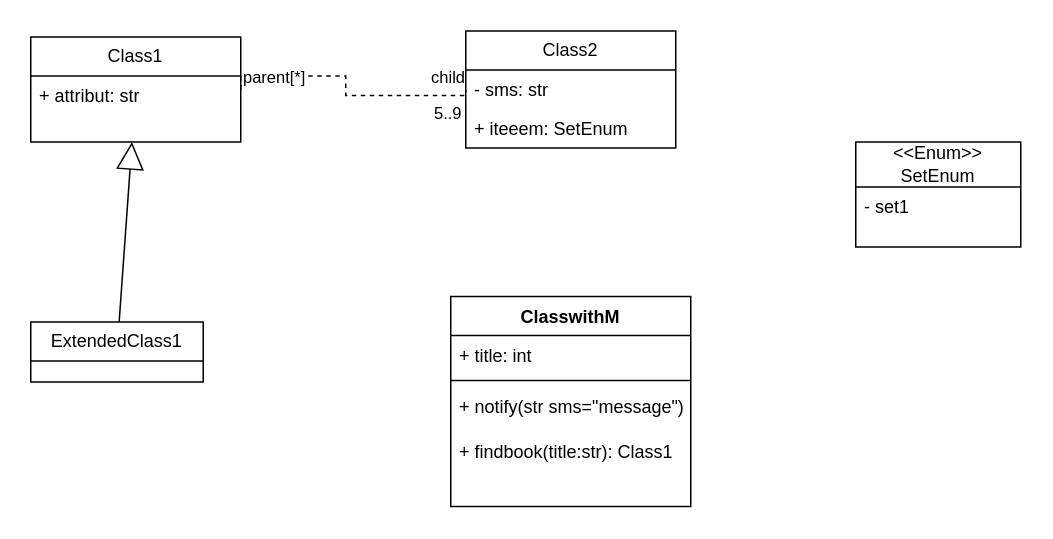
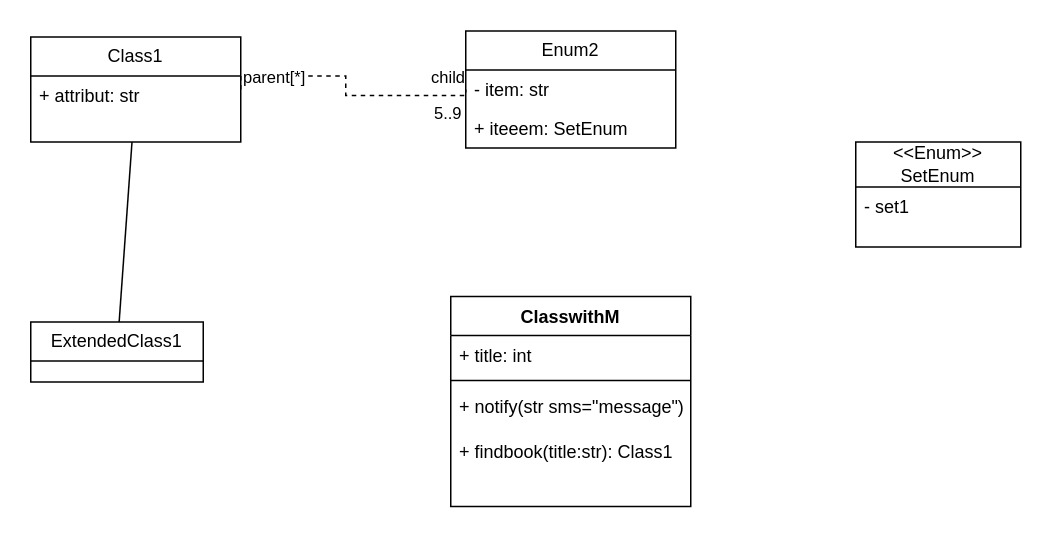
  <mxCell id="0" />
  <mxCell id="1" parent="0" />
  <mxCell id="2" value="Class1" style="swimlane;fontStyle=0;childLayout=stackLayout;horizontal=1;startSize=26;fillColor=none;horizontalStack=0;resizeParent=1;resizeParentMax=0;resizeLast=0;collapsible=1;marginBottom=0;whiteSpace=wrap;html=1;" parent="1" vertex="1"><mxGeometry x="20" y="24" width="140" height="70" as="geometry" /></mxCell>
  <mxCell id="3" value="+ attribut: str" style="text;strokeColor=none;fillColor=none;align=left;verticalAlign=top;spacingLeft=4;spacingRight=4;overflow=hidden;rotatable=0;points=[[0,0.5],[1,0.5]];portConstraint=eastwest;" parent="2" vertex="1"><mxGeometry y="26" width="140" height="44" as="geometry" /></mxCell>
- <mxCell id="4" value="Class2" style="swimlane;fontStyle=0;childLayout=stackLayout;horizontal=1;startSize=26;fillColor=none;horizontalStack=0;resizeParent=1;resizeParentMax=0;resizeLast=0;collapsible=1;marginBottom=0;whiteSpace=wrap;html=1;" parent="1" vertex="1"><mxGeometry x="310" y="20" width="140" height="78" as="geometry" /></mxCell>
- <mxCell id="5" value="- sms: str" style="text;strokeColor=none;fillColor=none;align=left;verticalAlign=top;spacingLeft=4;spacingRight=4;overflow=hidden;rotatable=0;points=[[0,0.5],[1,0.5]];portConstraint=eastwest;" parent="4" vertex="1"><mxGeometry y="26" width="140" height="26" as="geometry" /></mxCell>
+ <mxCell id="4" value="Enum2" style="swimlane;fontStyle=0;childLayout=stackLayout;horizontal=1;startSize=26;fillColor=none;horizontalStack=0;resizeParent=1;resizeParentMax=0;resizeLast=0;collapsible=1;marginBottom=0;whiteSpace=wrap;html=1;" parent="1" vertex="1"><mxGeometry x="310" y="20" width="140" height="78" as="geometry" /></mxCell>
+ <mxCell id="5" value="- item: str" style="text;strokeColor=none;fillColor=none;align=left;verticalAlign=top;spacingLeft=4;spacingRight=4;overflow=hidden;rotatable=0;points=[[0,0.5],[1,0.5]];portConstraint=eastwest;" parent="4" vertex="1"><mxGeometry y="26" width="140" height="26" as="geometry" /></mxCell>
  <mxCell id="6" value="+ iteeem: SetEnum" style="text;strokeColor=none;fillColor=none;align=left;verticalAlign=top;spacingLeft=4;spacingRight=4;overflow=hidden;rotatable=0;points=[[0,0.5],[1,0.5]];portConstraint=eastwest;" parent="4" vertex="1"><mxGeometry y="52" width="140" height="26" as="geometry" /></mxCell>
  <mxCell id="7" value="" style="endArrow=none;html=1;edgeStyle=orthogonalEdgeStyle;rounded=0;entryX=0;entryY=0.5;entryDx=0;entryDy=0;exitX=1;exitY=0.5;exitDx=0;exitDy=0;dashed=1;" parent="1" source="2" target="4" edge="1"><mxGeometry relative="1" as="geometry"><mxPoint x="560" y="264" as="sourcePoint" /><mxPoint x="720" y="264" as="targetPoint" /><Array as="points"><mxPoint x="230" y="50" /><mxPoint x="230" y="63" /></Array></mxGeometry></mxCell>
  <mxCell id="8" value="parent[*]" style="edgeLabel;resizable=0;html=1;align=left;verticalAlign=bottom;" parent="7" connectable="0" vertex="1"><mxGeometry x="-1" relative="1" as="geometry" /></mxCell>
  <mxCell id="9" value="child" style="edgeLabel;resizable=0;html=1;align=right;verticalAlign=bottom;" parent="7" connectable="0" vertex="1"><mxGeometry x="1" relative="1" as="geometry" /></mxCell>
  <mxCell id="10" value="5..9" style="edgeLabel;html=1;align=center;verticalAlign=middle;resizable=0;points=[];" parent="7" vertex="1" connectable="0"><mxGeometry x="0.804" y="1" relative="1" as="geometry"><mxPoint y="12" as="offset" /></mxGeometry></mxCell>
  <mxCell id="11" value="&amp;lt;&amp;lt;Enum&amp;gt;&amp;gt;&lt;br&gt;SetEnum" style="swimlane;fontStyle=0;childLayout=stackLayout;horizontal=1;startSize=30;fillColor=none;horizontalStack=0;resizeParent=1;resizeParentMax=0;resizeLast=0;collapsible=1;marginBottom=0;whiteSpace=wrap;html=1;" parent="1" vertex="1"><mxGeometry x="570" y="94" width="110" height="70" as="geometry" /></mxCell>
  <mxCell id="12" value="- set1" style="text;strokeColor=none;fillColor=none;align=left;verticalAlign=top;spacingLeft=4;spacingRight=4;overflow=hidden;rotatable=0;points=[[0,0.5],[1,0.5]];portConstraint=eastwest;whiteSpace=wrap;html=1;" parent="11" vertex="1"><mxGeometry y="30" width="110" height="40" as="geometry" /></mxCell>
- <mxCell id="13" value="" style="endArrow=block;endSize=16;endFill=0;html=1;rounded=0;" parent="1" source="14" target="2" edge="1"><mxGeometry width="160" relative="1" as="geometry"><mxPoint x="60" y="194" as="sourcePoint" /><mxPoint x="190" y="194" as="targetPoint" /></mxGeometry></mxCell>
+ <mxCell id="13" value="" style="endArrow=none;endSize=16;endFill=0;html=1;rounded=0;" parent="1" source="14" target="2" edge="1"><mxGeometry width="160" relative="1" as="geometry"><mxPoint x="60" y="194" as="sourcePoint" /><mxPoint x="190" y="194" as="targetPoint" /></mxGeometry></mxCell>
  <mxCell id="14" value="ExtendedClass1" style="swimlane;fontStyle=0;childLayout=stackLayout;horizontal=1;startSize=26;fillColor=none;horizontalStack=0;resizeParent=1;resizeParentMax=0;resizeLast=0;collapsible=1;marginBottom=0;whiteSpace=wrap;html=1;" parent="1" vertex="1"><mxGeometry x="20" y="214" width="115" height="40" as="geometry" /></mxCell>
  <mxCell id="15" value="ClasswithM" style="swimlane;fontStyle=1;align=center;verticalAlign=top;childLayout=stackLayout;horizontal=1;startSize=26;horizontalStack=0;resizeParent=1;resizeParentMax=0;resizeLast=0;collapsible=1;marginBottom=0;" parent="1" vertex="1"><mxGeometry x="300" y="197" width="160" height="140" as="geometry" /></mxCell>
  <mxCell id="16" value="+ title: int" style="text;strokeColor=none;fillColor=none;align=left;verticalAlign=top;spacingLeft=4;spacingRight=4;overflow=hidden;rotatable=0;points=[[0,0.5],[1,0.5]];portConstraint=eastwest;" parent="15" vertex="1"><mxGeometry y="26" width="160" height="26" as="geometry" /></mxCell>
  <mxCell id="17" value="" style="line;strokeWidth=1;fillColor=none;align=left;verticalAlign=middle;spacingTop=-1;spacingLeft=3;spacingRight=3;rotatable=0;labelPosition=right;points=[];portConstraint=eastwest;strokeColor=inherit;" parent="15" vertex="1"><mxGeometry y="52" width="160" height="8" as="geometry" /></mxCell>
  <mxCell id="18" value="+ notify(str sms=&quot;message&quot;)" style="text;strokeColor=none;fillColor=none;align=left;verticalAlign=top;spacingLeft=4;spacingRight=4;overflow=hidden;rotatable=0;points=[[0,0.5],[1,0.5]];portConstraint=eastwest;" parent="15" vertex="1"><mxGeometry y="60" width="160" height="30" as="geometry" /></mxCell>
  <mxCell id="19" value="+ findbook(title:str): Class1" style="text;strokeColor=none;fillColor=none;align=left;verticalAlign=top;spacingLeft=4;spacingRight=4;overflow=hidden;rotatable=0;points=[[0,0.5],[1,0.5]];portConstraint=eastwest;" parent="15" vertex="1"><mxGeometry y="90" width="160" height="50" as="geometry" /></mxCell>
